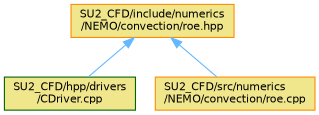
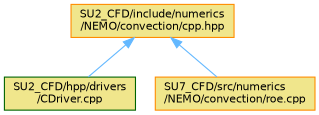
  digraph {
    node [color=darkorange fillcolor=khaki fontname=Helvetica fontsize=10 shape=box style=filled]
    edge [color=steelblue1 dir=back fontname=Helvetica fontsize=10 labelfontname=Helvetica labelfontsize=10 style=solid]
-   n1 [fontcolor=black height=0.2 label="SU2_CFD/include/numerics\l/NEMO/convection/roe.hpp" width=0.4]
+   n1 [fontcolor=black height=0.2 label="SU2_CFD/include/numerics\l/NEMO/convection/cpp.hpp" width=0.4]
    n2 [color=darkgreen height=0.2 label="SU2_CFD/hpp/drivers\l/CDriver.cpp" width=0.4]
-   n3 [height=0.2 label="SU2_CFD/src/numerics\l/NEMO/convection/roe.cpp" width=0.4]
+   n3 [height=0.2 label="SU7_CFD/src/numerics\l/NEMO/convection/roe.cpp" width=0.4]
    n1 -> n2
    n1 -> n3
  }
